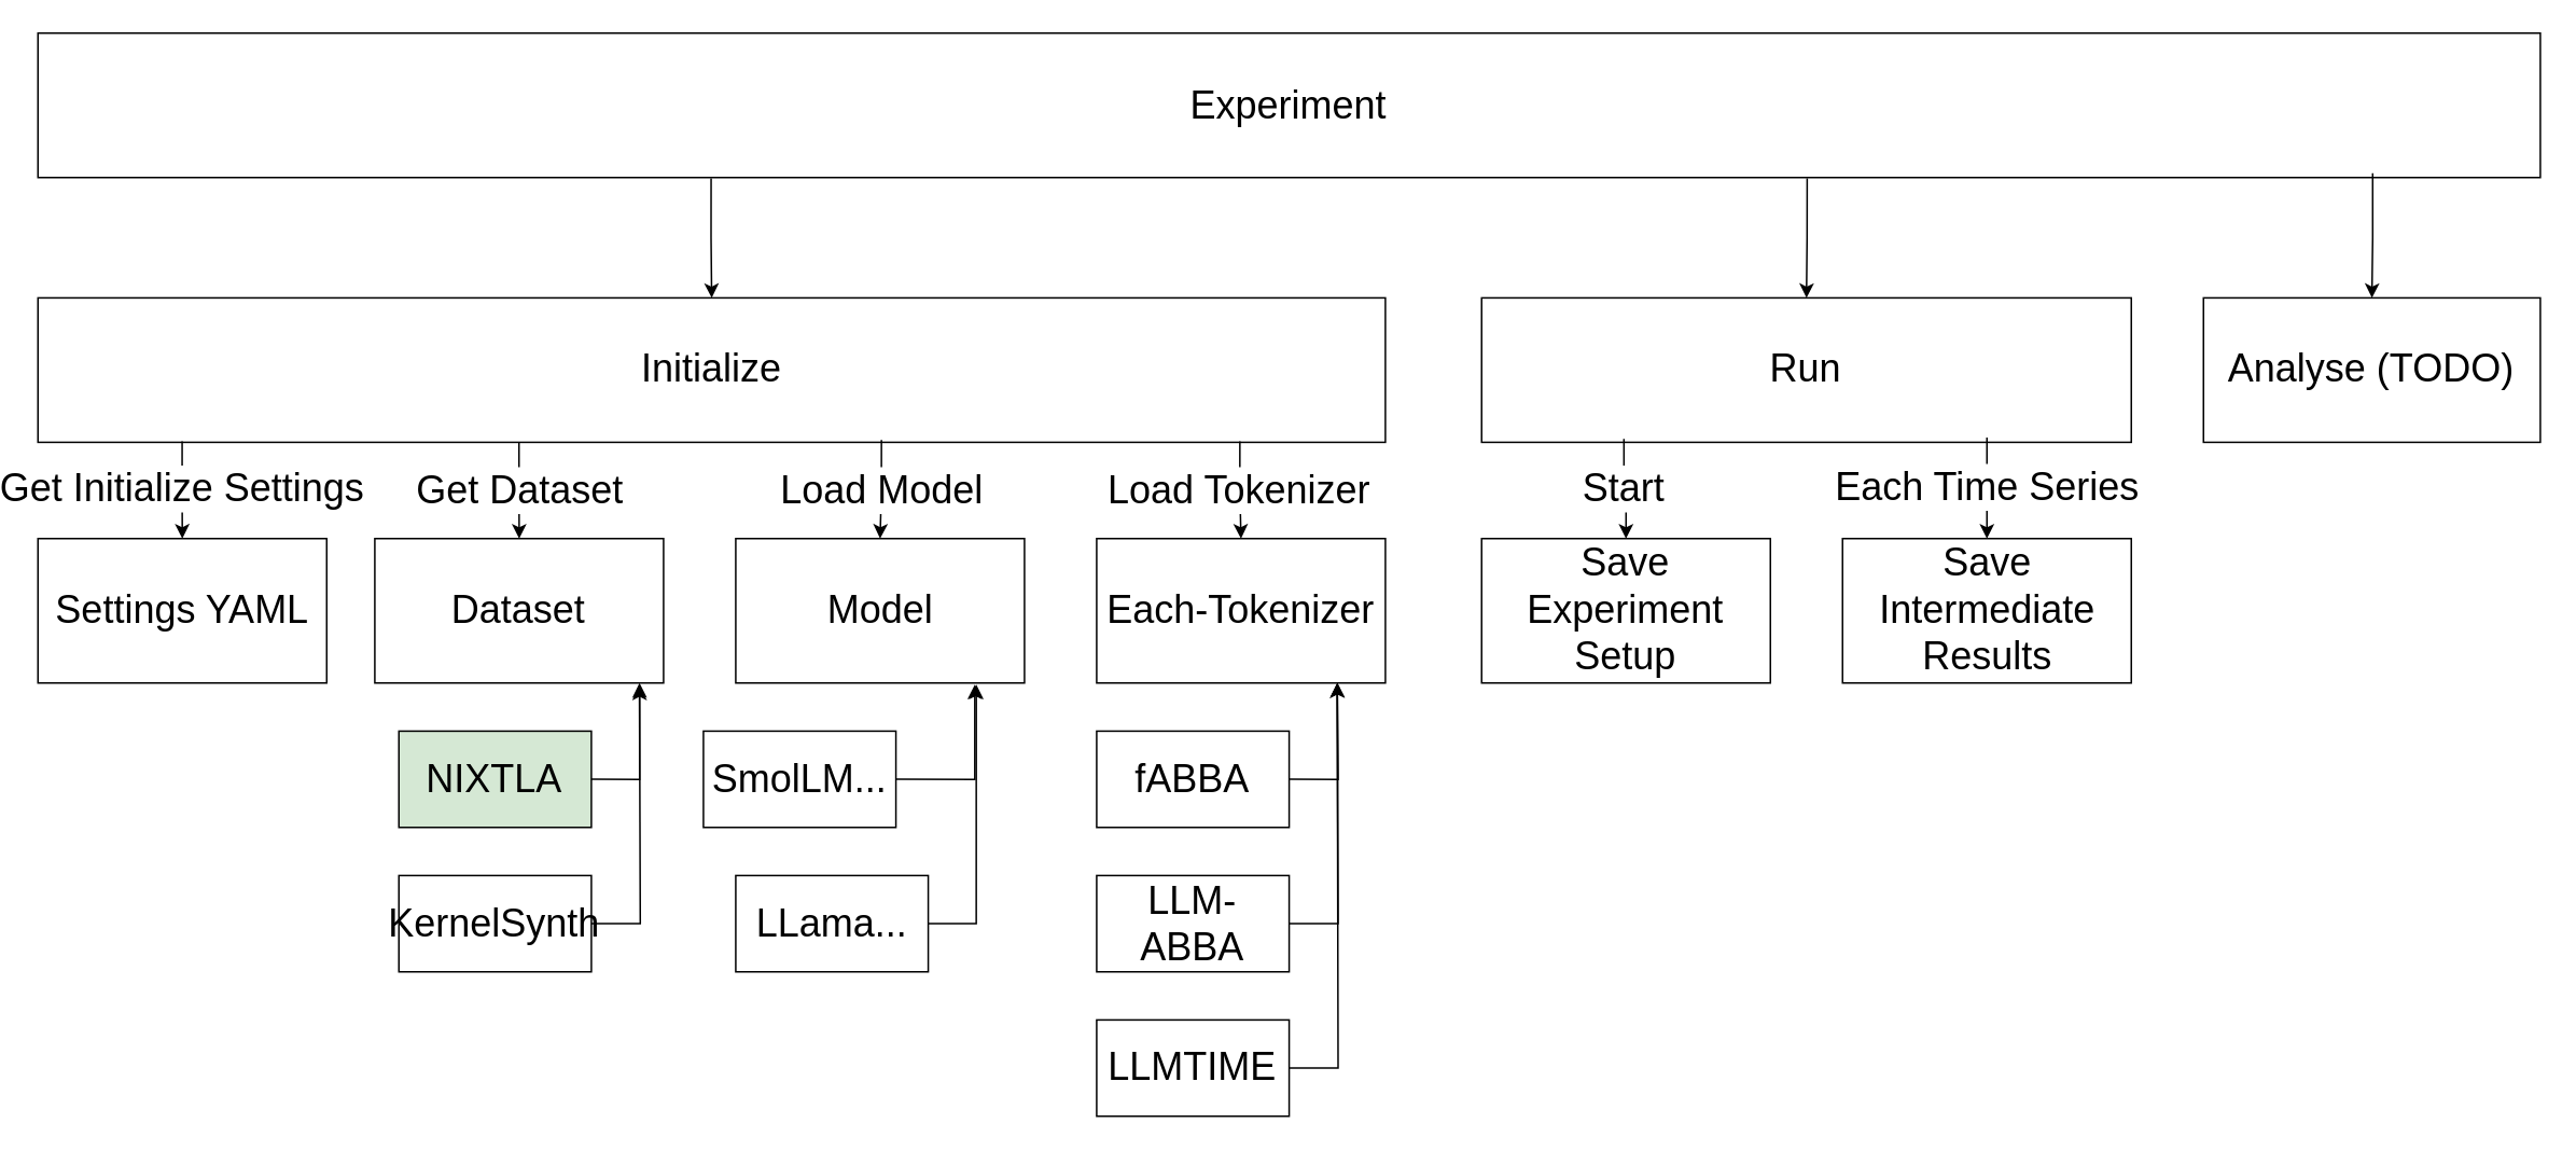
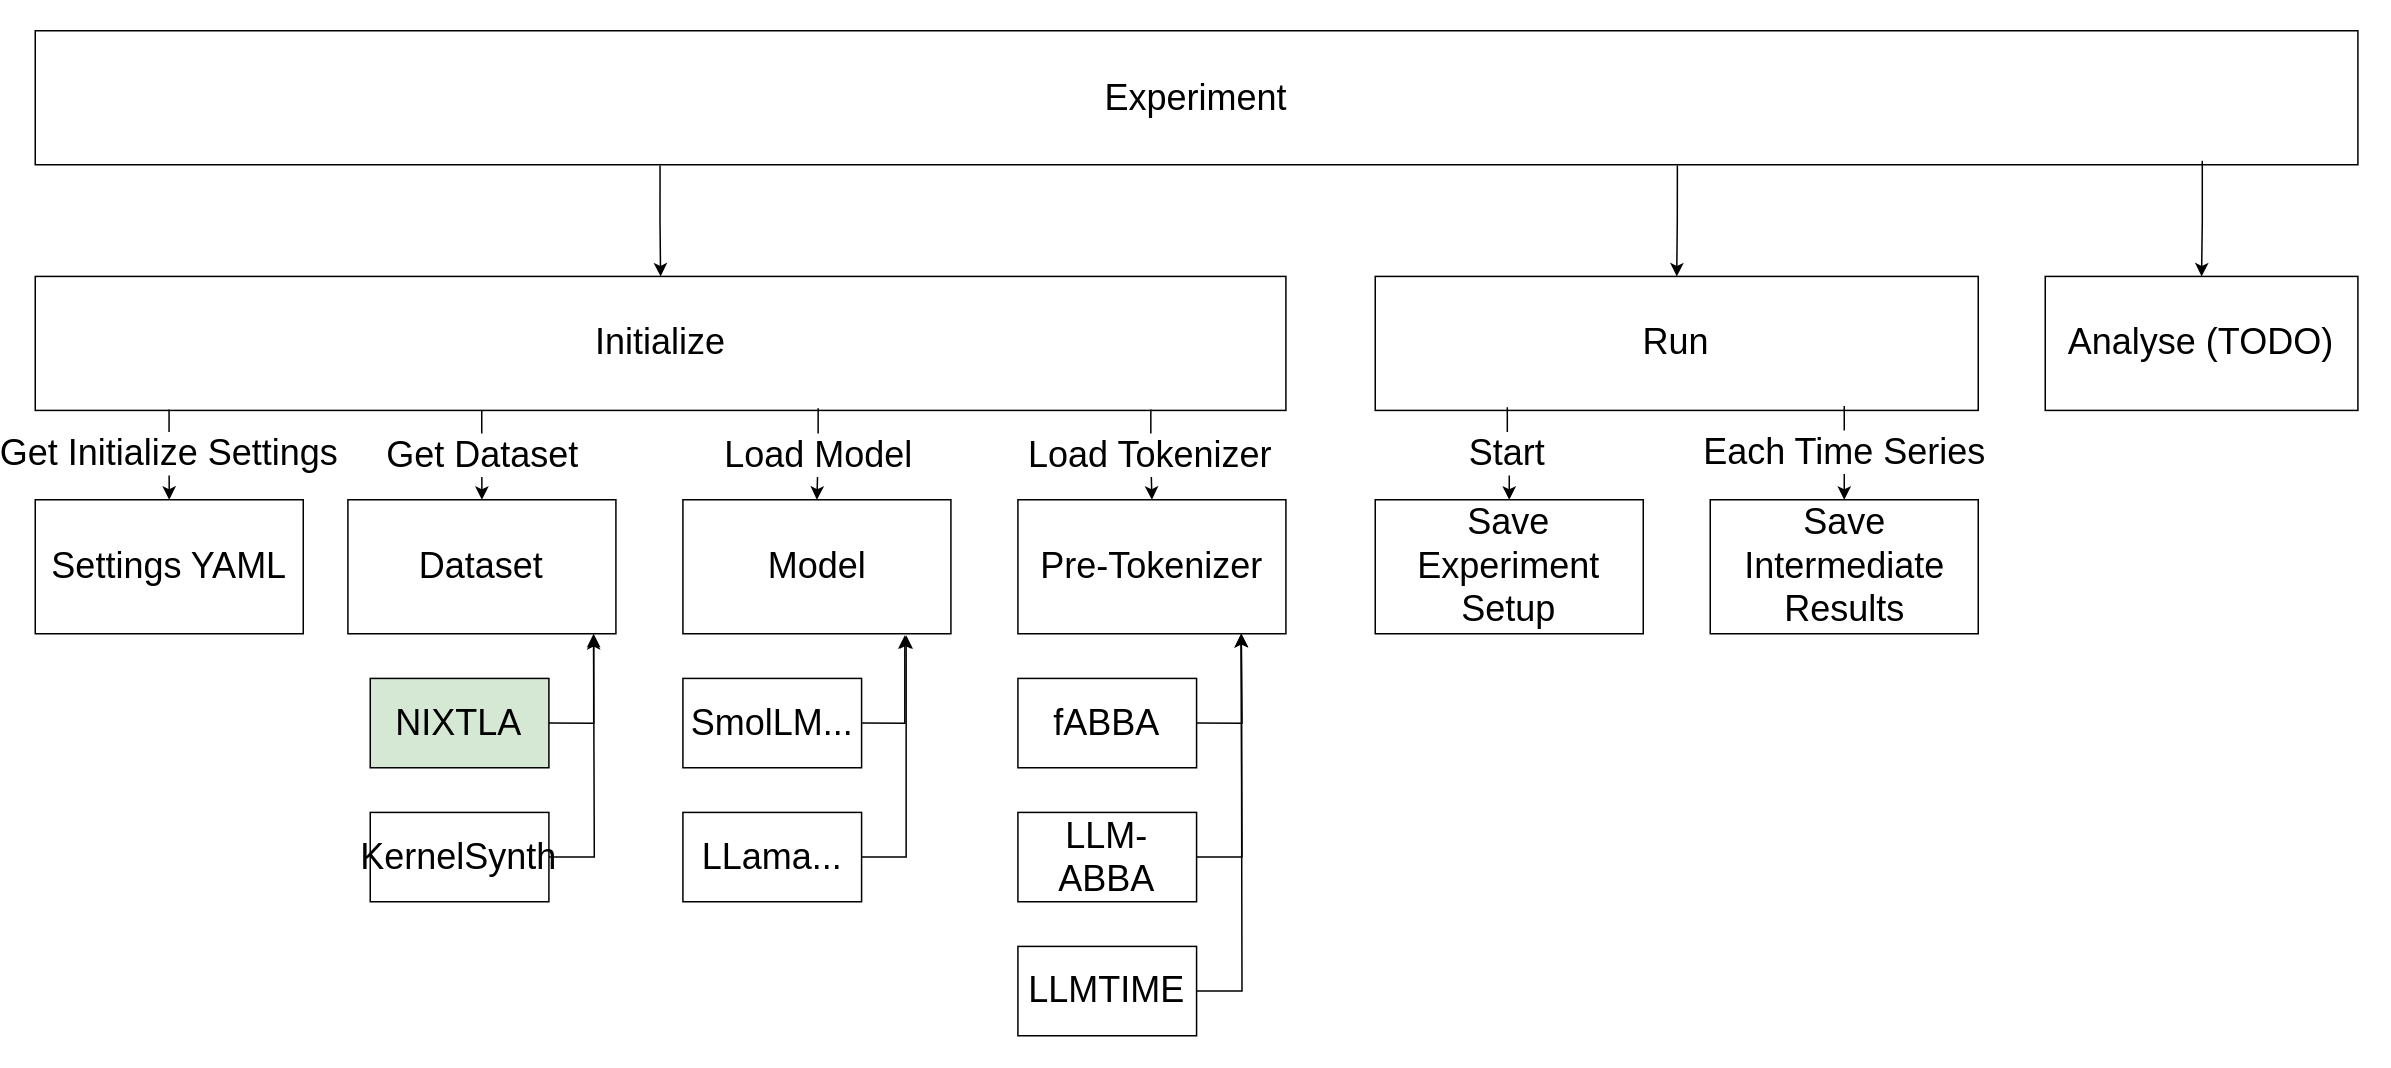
  <mxCell id="0" />
  <mxCell id="1" parent="0" />
  <mxCell id="2" value="" style="group;fontSize=24;" vertex="1" connectable="0" parent="1"><mxGeometry x="20" y="20" width="1548.44" height="670" as="geometry" /></mxCell>
  <mxCell id="3" value="Experiment" style="rounded=0;whiteSpace=wrap;html=1;rotation=0;fontSize=24;" parent="2" vertex="1"><mxGeometry width="1548.44" height="89.333" as="geometry" /></mxCell>
  <mxCell id="4" value="Settings YAML" style="rounded=0;whiteSpace=wrap;html=1;fontSize=24;" parent="2" vertex="1"><mxGeometry y="312.667" width="178.666" height="89.333" as="geometry" /></mxCell>
  <mxCell id="5" value="Dataset" style="rounded=0;whiteSpace=wrap;html=1;fontSize=24;" parent="2" vertex="1"><mxGeometry x="208.444" y="312.667" width="178.666" height="89.333" as="geometry" /></mxCell>
  <mxCell id="6" style="edgeStyle=orthogonalEdgeStyle;rounded=0;orthogonalLoop=1;jettySize=auto;html=1;exitX=1;exitY=0.5;exitDx=0;exitDy=0;fontSize=24;" parent="2" source="7" edge="1"><mxGeometry relative="1" as="geometry"><mxPoint x="372.221" y="402" as="targetPoint" /></mxGeometry></mxCell>
  <mxCell id="7" value="KernelSynth" style="rounded=0;whiteSpace=wrap;html=1;fontSize=24;" parent="2" vertex="1"><mxGeometry x="223.333" y="521.111" width="119.111" height="59.556" as="geometry" /></mxCell>
  <mxCell id="8" value="NIXTLA" style="rounded=0;whiteSpace=wrap;html=1;fontSize=24;fillColor=#d5e8d4;" parent="2" vertex="1"><mxGeometry x="223.333" y="431.778" width="119.111" height="59.556" as="geometry" /></mxCell>
  <mxCell id="9" value="Model" style="rounded=0;whiteSpace=wrap;html=1;fontSize=24;" parent="2" vertex="1"><mxGeometry x="431.777" y="312.667" width="178.666" height="89.333" as="geometry" /></mxCell>
- <mxCell id="10" value="SmolLM..." style="rounded=0;whiteSpace=wrap;html=1;fontSize=24;" parent="2" vertex="1"><mxGeometry x="411.777" y="431.778" width="119.111" height="59.556" as="geometry" /></mxCell>
+ <mxCell id="10" value="SmolLM..." style="rounded=0;whiteSpace=wrap;html=1;fontSize=24;" parent="2" vertex="1"><mxGeometry x="431.777" y="431.778" width="119.111" height="59.556" as="geometry" /></mxCell>
  <mxCell id="11" value="LLama..." style="rounded=0;whiteSpace=wrap;html=1;fontSize=24;" parent="2" vertex="1"><mxGeometry x="431.777" y="521.111" width="119.111" height="59.556" as="geometry" /></mxCell>
- <mxCell id="12" value="Each-Tokenizer" style="rounded=0;whiteSpace=wrap;html=1;fontSize=24;" parent="2" vertex="1"><mxGeometry x="655.109" y="312.667" width="178.666" height="89.333" as="geometry" /></mxCell>
+ <mxCell id="12" value="Pre-Tokenizer" style="rounded=0;whiteSpace=wrap;html=1;fontSize=24;" parent="2" vertex="1"><mxGeometry x="655.109" y="312.667" width="178.666" height="89.333" as="geometry" /></mxCell>
  <mxCell id="13" value="fABBA" style="rounded=0;whiteSpace=wrap;html=1;fontSize=24;" parent="2" vertex="1"><mxGeometry x="655.109" y="431.778" width="119.111" height="59.556" as="geometry" /></mxCell>
  <mxCell id="14" value="LLM-ABBA" style="rounded=0;whiteSpace=wrap;html=1;fontSize=24;" parent="2" vertex="1"><mxGeometry x="655.109" y="521.111" width="119.111" height="59.556" as="geometry" /></mxCell>
  <mxCell id="15" style="edgeStyle=orthogonalEdgeStyle;rounded=0;orthogonalLoop=1;jettySize=auto;html=1;exitX=1;exitY=0.5;exitDx=0;exitDy=0;fontSize=24;" parent="2" source="16" edge="1"><mxGeometry relative="1" as="geometry"><mxPoint x="803.998" y="402" as="targetPoint" /></mxGeometry></mxCell>
  <mxCell id="16" value="LLMTIME" style="rounded=0;whiteSpace=wrap;html=1;fontSize=24;" parent="2" vertex="1"><mxGeometry x="655.109" y="610.444" width="119.111" height="59.556" as="geometry" /></mxCell>
  <mxCell id="17" value="Initialize" style="rounded=0;whiteSpace=wrap;html=1;fontSize=24;" parent="2" vertex="1"><mxGeometry y="163.778" width="833.775" height="89.333" as="geometry" /></mxCell>
  <mxCell id="18" value="Run" style="rounded=0;whiteSpace=wrap;html=1;fontSize=24;" parent="2" vertex="1"><mxGeometry x="893.331" y="163.778" width="401.999" height="89.333" as="geometry" /></mxCell>
  <mxCell id="19" value="Get Initialize Settings" style="edgeStyle=orthogonalEdgeStyle;rounded=0;orthogonalLoop=1;jettySize=auto;html=1;exitX=0.107;exitY=0.994;exitDx=0;exitDy=0;entryX=0.5;entryY=0;entryDx=0;entryDy=0;exitPerimeter=0;fontSize=24;" parent="2" source="17" target="4" edge="1"><mxGeometry relative="1" as="geometry" /></mxCell>
  <mxCell id="20" value="Get Dataset" style="edgeStyle=orthogonalEdgeStyle;rounded=0;orthogonalLoop=1;jettySize=auto;html=1;exitX=0.357;exitY=1;exitDx=0;exitDy=0;entryX=0.5;entryY=0;entryDx=0;entryDy=0;exitPerimeter=0;fontSize=24;" parent="2" source="17" target="5" edge="1"><mxGeometry relative="1" as="geometry" /></mxCell>
  <mxCell id="21" value="Load Model" style="edgeStyle=orthogonalEdgeStyle;rounded=0;orthogonalLoop=1;jettySize=auto;html=1;exitX=0.626;exitY=0.983;exitDx=0;exitDy=0;entryX=0.5;entryY=0;entryDx=0;entryDy=0;exitPerimeter=0;fontSize=24;" parent="2" source="17" target="9" edge="1"><mxGeometry relative="1" as="geometry" /></mxCell>
  <mxCell id="22" value="Load Tokenizer" style="edgeStyle=orthogonalEdgeStyle;rounded=0;orthogonalLoop=1;jettySize=auto;html=1;exitX=0.892;exitY=0.994;exitDx=0;exitDy=0;entryX=0.5;entryY=0;entryDx=0;entryDy=0;exitPerimeter=0;fontSize=24;" parent="2" source="17" target="12" edge="1"><mxGeometry relative="1" as="geometry" /></mxCell>
  <mxCell id="23" style="edgeStyle=orthogonalEdgeStyle;rounded=0;orthogonalLoop=1;jettySize=auto;html=1;exitX=0.269;exitY=1.006;exitDx=0;exitDy=0;entryX=0.5;entryY=0;entryDx=0;entryDy=0;exitPerimeter=0;fontSize=24;" parent="2" source="3" target="17" edge="1"><mxGeometry relative="1" as="geometry" /></mxCell>
  <mxCell id="24" style="edgeStyle=orthogonalEdgeStyle;rounded=0;orthogonalLoop=1;jettySize=auto;html=1;exitX=0.707;exitY=1.006;exitDx=0;exitDy=0;entryX=0.5;entryY=0;entryDx=0;entryDy=0;exitPerimeter=0;fontSize=24;" parent="2" source="3" target="18" edge="1"><mxGeometry relative="1" as="geometry" /></mxCell>
  <mxCell id="25" value="Save Intermediate Results" style="rounded=0;whiteSpace=wrap;html=1;fontSize=24;" parent="2" vertex="1"><mxGeometry x="1116.663" y="312.667" width="178.666" height="89.333" as="geometry" /></mxCell>
  <mxCell id="26" value="Each Time Series" style="edgeStyle=orthogonalEdgeStyle;rounded=0;orthogonalLoop=1;jettySize=auto;html=1;entryX=0.5;entryY=0;entryDx=0;entryDy=0;fontSize=24;" parent="2" target="25" edge="1"><mxGeometry relative="1" as="geometry"><mxPoint x="1205.997" y="250.133" as="sourcePoint" /><Array as="points"><mxPoint x="1205.997" y="250.133" /></Array></mxGeometry></mxCell>
  <mxCell id="27" value="Save Experiment Setup" style="rounded=0;whiteSpace=wrap;html=1;fontSize=24;" parent="2" vertex="1"><mxGeometry x="893.331" y="312.667" width="178.666" height="89.333" as="geometry" /></mxCell>
  <mxCell id="28" value="Start" style="edgeStyle=orthogonalEdgeStyle;rounded=0;orthogonalLoop=1;jettySize=auto;html=1;exitX=0.219;exitY=0.977;exitDx=0;exitDy=0;entryX=0.5;entryY=0;entryDx=0;entryDy=0;exitPerimeter=0;fontSize=24;" parent="2" source="18" target="27" edge="1"><mxGeometry relative="1" as="geometry" /></mxCell>
  <mxCell id="29" value="Analyse (TODO)" style="rounded=0;whiteSpace=wrap;html=1;fontSize=24;" parent="2" vertex="1"><mxGeometry x="1339.996" y="163.778" width="208.444" height="89.333" as="geometry" /></mxCell>
  <mxCell id="30" style="edgeStyle=orthogonalEdgeStyle;rounded=0;orthogonalLoop=1;jettySize=auto;html=1;exitX=0.933;exitY=0.971;exitDx=0;exitDy=0;entryX=0.5;entryY=0;entryDx=0;entryDy=0;exitPerimeter=0;fontSize=24;" parent="2" source="3" target="29" edge="1"><mxGeometry relative="1" as="geometry" /></mxCell>
  <mxCell id="31" style="edgeStyle=orthogonalEdgeStyle;rounded=0;orthogonalLoop=1;jettySize=auto;html=1;exitX=1;exitY=0.5;exitDx=0;exitDy=0;fontSize=24;" parent="2" source="13" edge="1"><mxGeometry relative="1" as="geometry"><mxPoint x="803.998" y="402" as="targetPoint" /></mxGeometry></mxCell>
  <mxCell id="32" style="edgeStyle=orthogonalEdgeStyle;rounded=0;orthogonalLoop=1;jettySize=auto;html=1;exitX=1;exitY=0.5;exitDx=0;exitDy=0;fontSize=24;" parent="2" source="14" edge="1"><mxGeometry relative="1" as="geometry"><mxPoint x="803.998" y="402" as="targetPoint" /></mxGeometry></mxCell>
  <mxCell id="33" style="edgeStyle=orthogonalEdgeStyle;rounded=0;orthogonalLoop=1;jettySize=auto;html=1;exitX=1;exitY=0.5;exitDx=0;exitDy=0;entryX=0.828;entryY=1.011;entryDx=0;entryDy=0;entryPerimeter=0;fontSize=24;" parent="2" source="10" target="9" edge="1"><mxGeometry relative="1" as="geometry" /></mxCell>
  <mxCell id="34" style="edgeStyle=orthogonalEdgeStyle;rounded=0;orthogonalLoop=1;jettySize=auto;html=1;exitX=1;exitY=0.5;exitDx=0;exitDy=0;entryX=0.833;entryY=1.011;entryDx=0;entryDy=0;entryPerimeter=0;fontSize=24;" parent="2" source="11" target="9" edge="1"><mxGeometry relative="1" as="geometry" /></mxCell>
  <mxCell id="35" style="edgeStyle=orthogonalEdgeStyle;rounded=0;orthogonalLoop=1;jettySize=auto;html=1;exitX=1;exitY=0.5;exitDx=0;exitDy=0;entryX=0.917;entryY=1.017;entryDx=0;entryDy=0;entryPerimeter=0;fontSize=24;" parent="2" source="8" target="5" edge="1"><mxGeometry relative="1" as="geometry" /></mxCell>
